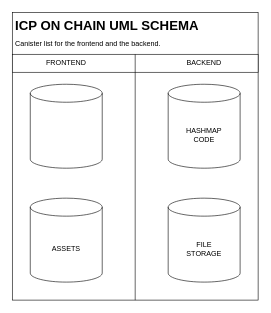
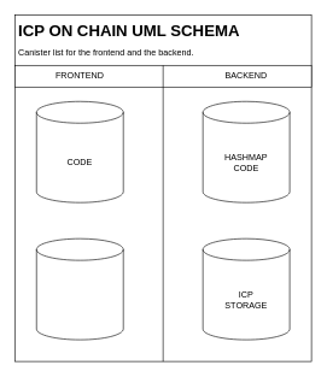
  <mxCell id="0" />
  <mxCell id="1" parent="0" />
  <mxCell id="2" value="" style="rounded=0;whiteSpace=wrap;html=1;" vertex="1" parent="1"><mxGeometry x="20" width="410" height="480" as="geometry" y="20" /></mxCell>
  <mxCell id="3" value="" style="shape=cylinder3;whiteSpace=wrap;html=1;boundedLbl=1;backgroundOutline=1;size=15;" vertex="1" parent="1"><mxGeometry x="50" y="140" width="120" height="140" as="geometry" /></mxCell>
+ <mxCell id="4" value="CODE" style="text;html=1;strokeColor=none;fillColor=none;align=center;verticalAlign=middle;whiteSpace=wrap;rounded=0;" vertex="1" parent="1"><mxGeometry x="80" y="210" width="60" height="30" as="geometry" /></mxCell>
  <mxCell id="5" value="" style="shape=cylinder3;whiteSpace=wrap;html=1;boundedLbl=1;backgroundOutline=1;size=15;" vertex="1" parent="1"><mxGeometry x="280" y="140" width="120" height="140" as="geometry" /></mxCell>
  <mxCell id="6" value="HASHMAP&lt;br&gt;CODE" style="text;html=1;strokeColor=none;fillColor=none;align=center;verticalAlign=middle;whiteSpace=wrap;rounded=0;" vertex="1" parent="1"><mxGeometry x="310" y="210" width="60" height="30" as="geometry" /></mxCell>
  <mxCell id="7" value="" style="shape=cylinder3;whiteSpace=wrap;html=1;boundedLbl=1;backgroundOutline=1;size=15;" vertex="1" parent="1"><mxGeometry x="280" y="330" width="120" height="140" as="geometry" /></mxCell>
- <mxCell id="8" value="FILE&lt;br&gt;STORAGE" style="text;html=1;strokeColor=none;fillColor=none;align=center;verticalAlign=middle;whiteSpace=wrap;rounded=0;" vertex="1" parent="1"><mxGeometry x="310" y="400" width="60" height="30" as="geometry" /></mxCell>
+ <mxCell id="8" value="ICP&lt;br&gt;STORAGE" style="text;html=1;strokeColor=none;fillColor=none;align=center;verticalAlign=middle;whiteSpace=wrap;rounded=0;" vertex="1" parent="1"><mxGeometry x="310" y="400" width="60" height="30" as="geometry" /></mxCell>
  <mxCell id="9" value="" style="shape=cylinder3;whiteSpace=wrap;html=1;boundedLbl=1;backgroundOutline=1;size=15;" vertex="1" parent="1"><mxGeometry x="50" y="330" width="120" height="140" as="geometry" /></mxCell>
- <mxCell id="10" value="ASSETS" style="text;html=1;strokeColor=none;fillColor=none;align=center;verticalAlign=middle;whiteSpace=wrap;rounded=0;" vertex="1" parent="1"><mxGeometry x="80" y="400" width="60" height="30" as="geometry" /></mxCell>
  <mxCell id="11" value="" style="rounded=0;whiteSpace=wrap;html=1;" vertex="1" parent="1"><mxGeometry x="20" y="90" width="410" height="30" as="geometry" /></mxCell>
  <mxCell id="12" value="" style="endArrow=none;html=1;rounded=0;entryX=0.5;entryY=1;entryDx=0;entryDy=0;exitX=0.5;exitY=0;exitDx=0;exitDy=0;" edge="1" parent="1" source="11" target="2"><mxGeometry width="50" height="50" relative="1" as="geometry"><mxPoint x="190" y="320" as="sourcePoint" /><mxPoint x="240" y="270" as="targetPoint" /></mxGeometry></mxCell>
  <mxCell id="13" value="FRONTEND" style="text;html=1;strokeColor=none;fillColor=none;align=center;verticalAlign=middle;whiteSpace=wrap;rounded=0;" vertex="1" parent="1"><mxGeometry x="80" y="90" width="60" height="30" as="geometry" /></mxCell>
  <mxCell id="14" value="BACKEND" style="text;html=1;strokeColor=none;fillColor=none;align=center;verticalAlign=middle;whiteSpace=wrap;rounded=0;" vertex="1" parent="1"><mxGeometry x="310" y="90" width="60" height="30" as="geometry" /></mxCell>
  <mxCell id="15" value="&lt;h1 style=&quot;font-size: 22px; line-height: 0.7;&quot;&gt;ICP ON CHAIN UML SCHEMA&lt;/h1&gt;&lt;p&gt;Canister list for the frontend and the backend.&lt;/p&gt;" style="text;html=1;strokeColor=none;fillColor=none;spacing=5;spacingTop=-20;whiteSpace=wrap;overflow=hidden;rounded=0;" vertex="1" parent="1"><mxGeometry x="20" y="30" width="410" height="60" as="geometry" /></mxCell>
